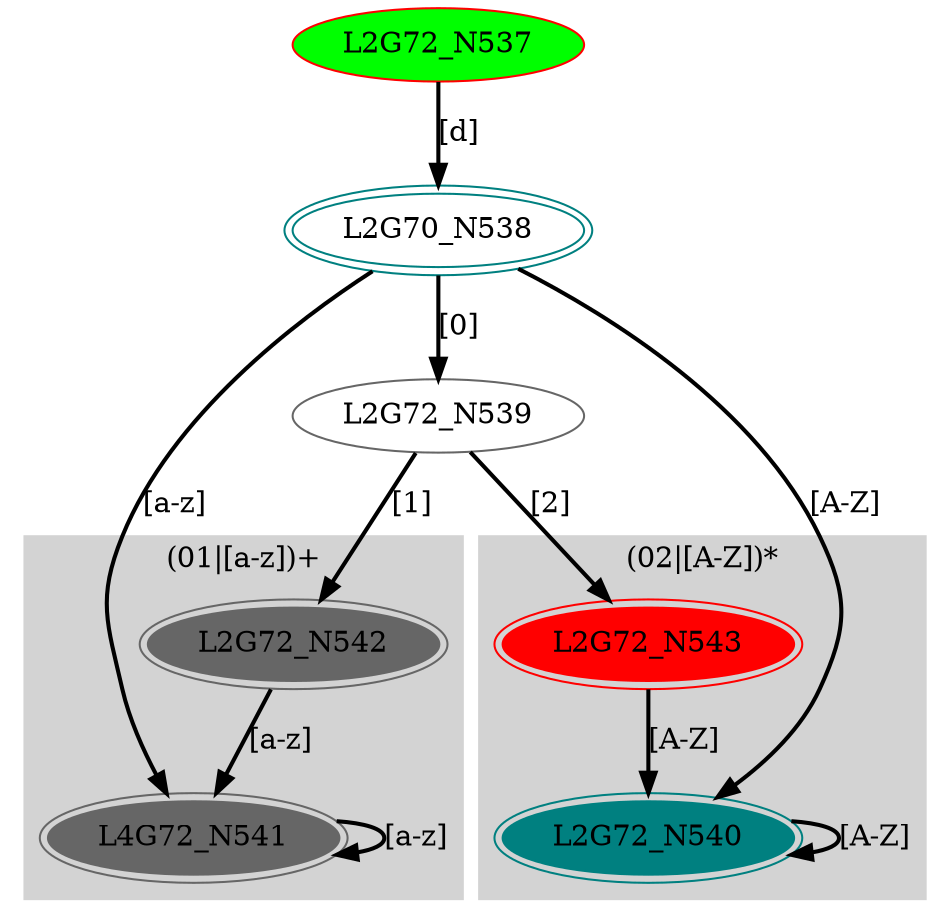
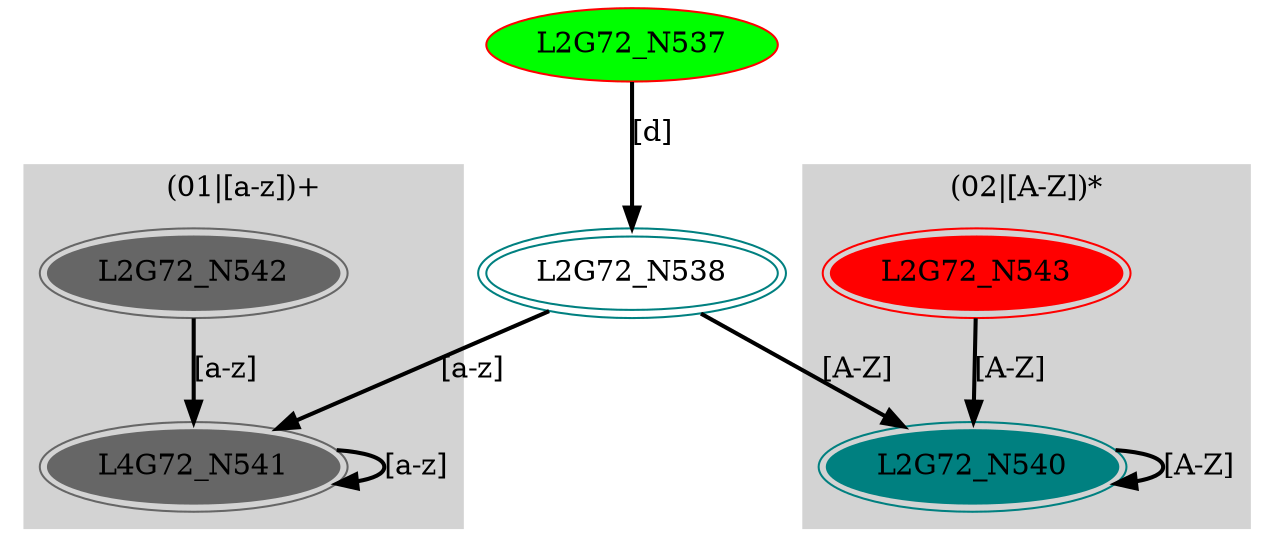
  digraph {
    node [color=gray40 peripheries=2 style=filled]
    edge [style=bold]
    n1 [label=L4G72_N541]
    L2G72_N542
    L2G72_N540 [color=teal]
    L2G72_N543 [color=red]
    L2G72_N537 [color=red fillcolor=green peripheries=""]
-   L2G72_N538 [color=teal label=L2G70_N538 style=""]
-   L2G72_N539 [peripheries="" style=""]
+   L2G72_N538 [color=teal style=""]
    subgraph cluster_1 {
      color=lightgrey
      label="(01|[a-z])+"
      style=filled
      n1
      L2G72_N542
    }
    subgraph cluster_2 {
      color=lightgrey
      label="(02|[A-Z])*"
      style=filled
      L2G72_N540
      L2G72_N543
    }
    n1 -> n1 [label="[a-z]"]
    L2G72_N542 -> n1 [label="[a-z]"]
    L2G72_N540 -> L2G72_N540 [label="[A-Z]"]
    L2G72_N543 -> L2G72_N540 [label="[A-Z]"]
    L2G72_N537 -> L2G72_N538 [label="[d]"]
    L2G72_N538 -> n1 [label="[a-z]"]
    L2G72_N538 -> L2G72_N540 [label="[A-Z]"]
-   L2G72_N538 -> L2G72_N539 [label="[0]"]
-   L2G72_N539 -> L2G72_N542 [label="[1]"]
-   L2G72_N539 -> L2G72_N543 [label="[2]"]
  }
